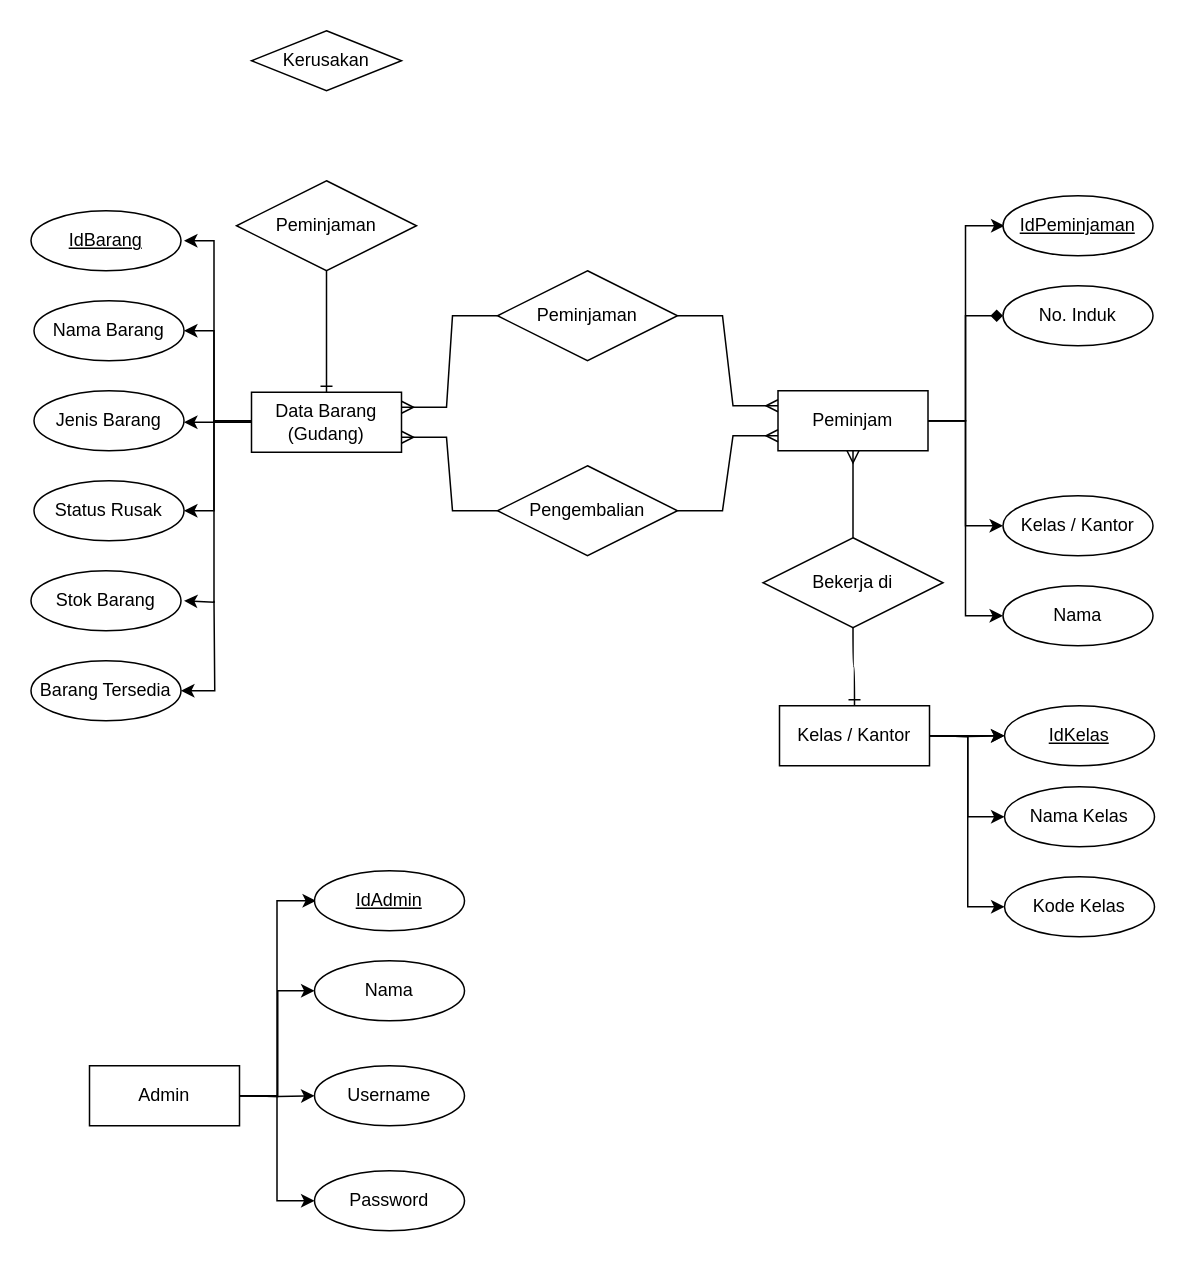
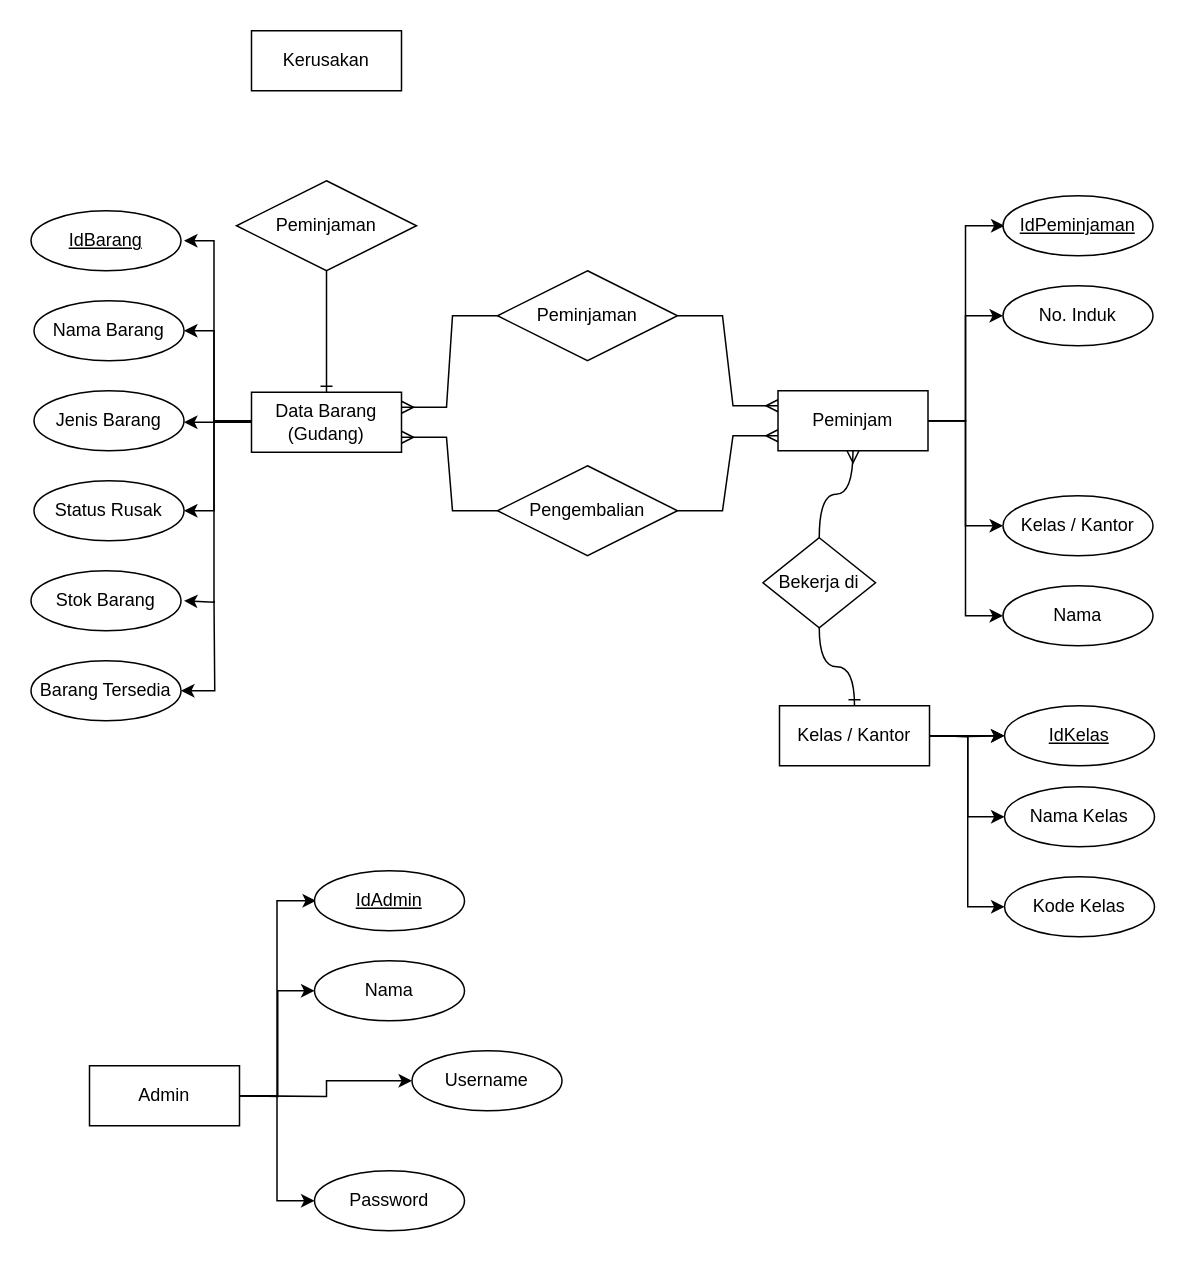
  <mxCell id="0" />
  <mxCell id="1" parent="0" />
  <mxCell id="2" style="edgeStyle=orthogonalEdgeStyle;rounded=0;orthogonalLoop=1;jettySize=auto;html=1;exitX=1;exitY=0.5;exitDx=0;exitDy=0;entryX=0;entryY=0.5;entryDx=0;entryDy=0;" edge="1" parent="1" source="6" target="8"><mxGeometry relative="1" as="geometry" /></mxCell>
- <mxCell id="3" style="edgeStyle=orthogonalEdgeStyle;rounded=0;orthogonalLoop=1;jettySize=auto;html=1;entryX=0;entryY=0.5;entryDx=0;entryDy=0;endArrow=diamond;" edge="1" parent="1" source="6" target="7"><mxGeometry relative="1" as="geometry" /></mxCell>
+ <mxCell id="3" style="edgeStyle=orthogonalEdgeStyle;rounded=0;orthogonalLoop=1;jettySize=auto;html=1;entryX=0;entryY=0.5;entryDx=0;entryDy=0;" edge="1" parent="1" source="6" target="7"><mxGeometry relative="1" as="geometry" /></mxCell>
  <mxCell id="4" value="" style="edgeStyle=orthogonalEdgeStyle;rounded=0;orthogonalLoop=1;jettySize=auto;html=1;exitX=1;exitY=0.5;exitDx=0;exitDy=0;entryX=0;entryY=0.5;entryDx=0;entryDy=0;" edge="1" parent="1" source="6"><mxGeometry relative="1" as="geometry"><mxPoint x="623" y="280" as="sourcePoint" /><mxPoint x="669" y="150" as="targetPoint" /><Array as="points"><mxPoint x="643" y="280" /><mxPoint x="643" y="150" /></Array></mxGeometry></mxCell>
  <mxCell id="5" style="edgeStyle=entityRelationEdgeStyle;rounded=0;orthogonalLoop=1;jettySize=auto;html=1;exitX=0;exitY=0.25;exitDx=0;exitDy=0;entryX=1;entryY=0.5;entryDx=0;entryDy=0;elbow=vertical;endArrow=none;endFill=0;startArrow=ERmany;startFill=0;" edge="1" parent="1" source="6" target="47"><mxGeometry relative="1" as="geometry" /></mxCell>
  <mxCell id="6" value="Peminjam" style="whiteSpace=wrap;html=1;align=center;" vertex="1" parent="1"><mxGeometry x="518" y="260" width="100" height="40" as="geometry" /></mxCell>
  <mxCell id="7" value="No. Induk" style="ellipse;whiteSpace=wrap;html=1;align=center;" vertex="1" parent="1"><mxGeometry x="668" y="190" width="100" height="40" as="geometry" /></mxCell>
  <mxCell id="8" value="Kelas / Kantor" style="ellipse;whiteSpace=wrap;html=1;align=center;" vertex="1" parent="1"><mxGeometry x="668" y="330" width="100" height="40" as="geometry" /></mxCell>
  <mxCell id="9" value="Admin" style="whiteSpace=wrap;html=1;align=center;" vertex="1" parent="1"><mxGeometry x="59" y="710" width="100" height="40" as="geometry" /></mxCell>
  <mxCell id="10" style="edgeStyle=orthogonalEdgeStyle;rounded=0;orthogonalLoop=1;jettySize=auto;html=1;exitX=0;exitY=0.5;exitDx=0;exitDy=0;" edge="1" parent="1" source="13"><mxGeometry relative="1" as="geometry"><mxPoint x="122" y="160" as="targetPoint" /><Array as="points"><mxPoint x="142" y="281" /><mxPoint x="142" y="160" /></Array></mxGeometry></mxCell>
  <mxCell id="11" style="edgeStyle=orthogonalEdgeStyle;rounded=0;orthogonalLoop=1;jettySize=auto;html=1;" edge="1" parent="1" source="13"><mxGeometry relative="1" as="geometry"><mxPoint x="122" y="281" as="targetPoint" /></mxGeometry></mxCell>
  <mxCell id="12" style="edgeStyle=orthogonalEdgeStyle;rounded=0;orthogonalLoop=1;jettySize=auto;html=1;exitX=0;exitY=0.5;exitDx=0;exitDy=0;" edge="1" parent="1" source="13"><mxGeometry relative="1" as="geometry"><mxPoint x="122" y="340" as="targetPoint" /><Array as="points"><mxPoint x="142" y="280" /><mxPoint x="142" y="340" /></Array></mxGeometry></mxCell>
  <mxCell id="13" value="Data Barang (Gudang)" style="whiteSpace=wrap;html=1;align=center;" vertex="1" parent="1"><mxGeometry x="167" y="261" width="100" height="40" as="geometry" /></mxCell>
- <mxCell id="14" value="Kerusakan" style="rhombus;whiteSpace=wrap;html=1;align=center;" vertex="1" parent="1"><mxGeometry x="167" y="20" width="100" height="40" as="geometry" /></mxCell>
+ <mxCell id="14" value="Kerusakan" style="whiteSpace=wrap;html=1;align=center;" vertex="1" parent="1"><mxGeometry x="167" y="20" width="100" height="40" as="geometry" /></mxCell>
  <mxCell id="15" value="Kelas / Kantor" style="whiteSpace=wrap;html=1;align=center;" vertex="1" parent="1"><mxGeometry x="519" y="470" width="100" height="40" as="geometry" /></mxCell>
  <mxCell id="16" value="IdPeminjaman" style="ellipse;whiteSpace=wrap;html=1;align=center;fontStyle=4;" vertex="1" parent="1"><mxGeometry x="668" y="130" width="100" height="40" as="geometry" /></mxCell>
  <mxCell id="17" style="edgeStyle=orthogonalEdgeStyle;rounded=0;orthogonalLoop=1;jettySize=auto;html=1;exitX=1;exitY=0.5;exitDx=0;exitDy=0;entryX=0;entryY=0.5;entryDx=0;entryDy=0;" edge="1" parent="1" target="23"><mxGeometry relative="1" as="geometry"><mxPoint x="159" y="730" as="sourcePoint" /><Array as="points"><mxPoint x="184" y="730" /><mxPoint x="184" y="800" /></Array></mxGeometry></mxCell>
  <mxCell id="18" style="edgeStyle=orthogonalEdgeStyle;rounded=0;orthogonalLoop=1;jettySize=auto;html=1;entryX=0;entryY=0.5;entryDx=0;entryDy=0;" edge="1" parent="1" target="22"><mxGeometry relative="1" as="geometry"><mxPoint x="159" y="730" as="sourcePoint" /></mxGeometry></mxCell>
  <mxCell id="19" style="edgeStyle=orthogonalEdgeStyle;rounded=0;orthogonalLoop=1;jettySize=auto;html=1;entryX=0;entryY=0.5;entryDx=0;entryDy=0;" edge="1" parent="1" target="21"><mxGeometry relative="1" as="geometry"><mxPoint x="159" y="730" as="sourcePoint" /></mxGeometry></mxCell>
  <mxCell id="20" value="" style="edgeStyle=orthogonalEdgeStyle;rounded=0;orthogonalLoop=1;jettySize=auto;html=1;exitX=1;exitY=0.5;exitDx=0;exitDy=0;entryX=0;entryY=0.5;entryDx=0;entryDy=0;" edge="1" parent="1"><mxGeometry relative="1" as="geometry"><mxPoint x="159" y="730" as="sourcePoint" /><mxPoint x="210" y="600" as="targetPoint" /><Array as="points"><mxPoint x="184" y="730" /><mxPoint x="184" y="600" /></Array></mxGeometry></mxCell>
  <mxCell id="21" value="Nama" style="ellipse;whiteSpace=wrap;html=1;align=center;" vertex="1" parent="1"><mxGeometry x="209" y="640" width="100" height="40" as="geometry" /></mxCell>
- <mxCell id="22" value="Username" style="ellipse;whiteSpace=wrap;html=1;align=center;" vertex="1" parent="1"><mxGeometry x="209" y="710" width="100" height="40" as="geometry" /></mxCell>
+ <mxCell id="22" value="Username" style="ellipse;whiteSpace=wrap;html=1;align=center;" vertex="1" parent="1"><mxGeometry x="274" y="700" width="100" height="40" as="geometry" /></mxCell>
  <mxCell id="23" value="Password" style="ellipse;whiteSpace=wrap;html=1;align=center;" vertex="1" parent="1"><mxGeometry x="209" y="780" width="100" height="40" as="geometry" /></mxCell>
  <mxCell id="24" value="IdAdmin" style="ellipse;whiteSpace=wrap;html=1;align=center;fontStyle=4;" vertex="1" parent="1"><mxGeometry x="209" y="580" width="100" height="40" as="geometry" /></mxCell>
  <mxCell id="25" style="edgeStyle=orthogonalEdgeStyle;rounded=0;orthogonalLoop=1;jettySize=auto;html=1;exitX=1;exitY=0.5;exitDx=0;exitDy=0;entryX=0;entryY=0.5;entryDx=0;entryDy=0;" edge="1" parent="1" target="26" source="6"><mxGeometry relative="1" as="geometry"><mxPoint x="618" y="340" as="sourcePoint" /></mxGeometry></mxCell>
  <mxCell id="26" value="Nama" style="ellipse;whiteSpace=wrap;html=1;align=center;" vertex="1" parent="1"><mxGeometry x="668" y="390" width="100" height="40" as="geometry" /></mxCell>
  <mxCell id="27" style="edgeStyle=orthogonalEdgeStyle;rounded=0;orthogonalLoop=1;jettySize=auto;html=1;entryX=0;entryY=0.5;entryDx=0;entryDy=0;" edge="1" parent="1" target="31"><mxGeometry relative="1" as="geometry"><mxPoint x="619" y="490" as="sourcePoint" /></mxGeometry></mxCell>
  <mxCell id="28" style="edgeStyle=orthogonalEdgeStyle;rounded=0;orthogonalLoop=1;jettySize=auto;html=1;entryX=0;entryY=0.5;entryDx=0;entryDy=0;" edge="1" parent="1" target="30"><mxGeometry relative="1" as="geometry"><mxPoint x="619" y="490" as="sourcePoint" /></mxGeometry></mxCell>
  <mxCell id="29" value="" style="edgeStyle=orthogonalEdgeStyle;rounded=0;orthogonalLoop=1;jettySize=auto;html=1;exitX=1;exitY=0.5;exitDx=0;exitDy=0;entryX=0;entryY=0.5;entryDx=0;entryDy=0;" edge="1" parent="1" target="34"><mxGeometry relative="1" as="geometry"><mxPoint x="619" y="490" as="sourcePoint" /><mxPoint x="670" y="360" as="targetPoint" /><Array as="points"><mxPoint x="649" y="490" /><mxPoint x="649" y="490" /></Array></mxGeometry></mxCell>
  <mxCell id="30" value="Kode Kelas" style="ellipse;whiteSpace=wrap;html=1;align=center;" vertex="1" parent="1"><mxGeometry x="669" y="584" width="100" height="40" as="geometry" /></mxCell>
  <mxCell id="31" value="Nama Kelas" style="ellipse;whiteSpace=wrap;html=1;align=center;" vertex="1" parent="1"><mxGeometry x="669" y="524" width="100" height="40" as="geometry" /></mxCell>
  <mxCell id="32" value="IdBarang" style="ellipse;whiteSpace=wrap;html=1;align=center;fontStyle=4;" vertex="1" parent="1"><mxGeometry x="20" y="140" width="100" height="40" as="geometry" /></mxCell>
  <mxCell id="33" value="" style="edgeStyle=orthogonalEdgeStyle;rounded=0;orthogonalLoop=1;jettySize=auto;html=1;entryX=0;entryY=0.5;entryDx=0;entryDy=0;" edge="1" parent="1" target="34"><mxGeometry relative="1" as="geometry"><mxPoint x="619" y="490" as="sourcePoint" /><mxPoint x="729" y="490" as="targetPoint" /></mxGeometry></mxCell>
  <mxCell id="34" value="IdKelas" style="ellipse;whiteSpace=wrap;html=1;align=center;fontStyle=4;" vertex="1" parent="1"><mxGeometry x="669" y="470" width="100" height="40" as="geometry" /></mxCell>
  <mxCell id="35" value="Nama Barang" style="ellipse;whiteSpace=wrap;html=1;align=center;" vertex="1" parent="1"><mxGeometry x="22" y="200" width="100" height="40" as="geometry" /></mxCell>
  <mxCell id="36" value="Jenis Barang" style="ellipse;whiteSpace=wrap;html=1;align=center;" vertex="1" parent="1"><mxGeometry x="22" y="260" width="100" height="40" as="geometry" /></mxCell>
  <mxCell id="37" value="Status Rusak" style="ellipse;whiteSpace=wrap;html=1;align=center;" vertex="1" parent="1"><mxGeometry x="22" y="320" width="100" height="40" as="geometry" /></mxCell>
  <mxCell id="38" value="Stok Barang" style="ellipse;whiteSpace=wrap;html=1;align=center;" vertex="1" parent="1"><mxGeometry x="20" y="380" width="100" height="40" as="geometry" /></mxCell>
  <mxCell id="39" style="edgeStyle=orthogonalEdgeStyle;rounded=0;orthogonalLoop=1;jettySize=auto;html=1;exitX=1;exitY=0.5;exitDx=0;exitDy=0;startArrow=classic;startFill=1;endArrow=none;endFill=0;" edge="1" parent="1" source="40"><mxGeometry relative="1" as="geometry"><mxPoint x="142" y="400" as="targetPoint" /></mxGeometry></mxCell>
  <mxCell id="40" value="Barang Tersedia" style="ellipse;whiteSpace=wrap;html=1;align=center;" vertex="1" parent="1"><mxGeometry x="20" y="440" width="100" height="40" as="geometry" /></mxCell>
- <mxCell id="41" value="Bekerja di" style="shape=rhombus;perimeter=rhombusPerimeter;whiteSpace=wrap;html=1;align=center;" vertex="1" parent="1"><mxGeometry x="508" y="358" width="120" height="60" as="geometry" /></mxCell>
+ <mxCell id="41" value="Bekerja di" style="shape=rhombus;perimeter=rhombusPerimeter;whiteSpace=wrap;html=1;align=center;" vertex="1" parent="1"><mxGeometry x="508" y="358" width="75" height="60" as="geometry" /></mxCell>
  <mxCell id="42" value="" style="edgeStyle=orthogonalEdgeStyle;fontSize=12;html=1;endArrow=ERmany;rounded=0;entryX=0.5;entryY=1;entryDx=0;entryDy=0;exitX=0.5;exitY=0;exitDx=0;exitDy=0;curved=1;" edge="1" parent="1" source="41" target="6"><mxGeometry width="100" height="100" relative="1" as="geometry"><mxPoint x="381" y="410" as="sourcePoint" /><mxPoint x="481" y="310" as="targetPoint" /></mxGeometry></mxCell>
  <mxCell id="43" value="" style="edgeStyle=orthogonalEdgeStyle;fontSize=12;html=1;endArrow=ERone;endFill=1;rounded=0;entryX=0.5;entryY=0;entryDx=0;entryDy=0;exitX=0.5;exitY=1;exitDx=0;exitDy=0;curved=1;" edge="1" parent="1" source="41" target="15"><mxGeometry width="100" height="100" relative="1" as="geometry"><mxPoint x="241" y="520" as="sourcePoint" /><mxPoint x="341" y="420" as="targetPoint" /></mxGeometry></mxCell>
  <mxCell id="44" style="edgeStyle=orthogonalEdgeStyle;rounded=0;orthogonalLoop=1;jettySize=auto;html=1;exitX=0;exitY=0.5;exitDx=0;exitDy=0;entryX=1;entryY=0.5;entryDx=0;entryDy=0;" edge="1" parent="1" source="13" target="35"><mxGeometry relative="1" as="geometry"><mxPoint x="132" y="170" as="targetPoint" /><mxPoint x="177" y="291" as="sourcePoint" /><Array as="points"><mxPoint x="142" y="281" /><mxPoint x="142" y="220" /></Array></mxGeometry></mxCell>
  <mxCell id="45" style="edgeStyle=orthogonalEdgeStyle;rounded=0;orthogonalLoop=1;jettySize=auto;html=1;endArrow=classic;endFill=1;" edge="1" parent="1"><mxGeometry relative="1" as="geometry"><mxPoint x="122" y="400" as="targetPoint" /><mxPoint x="167" y="281" as="sourcePoint" /><Array as="points"><mxPoint x="142" y="281" /><mxPoint x="142" y="401" /></Array></mxGeometry></mxCell>
  <mxCell id="46" style="edgeStyle=entityRelationEdgeStyle;rounded=0;orthogonalLoop=1;jettySize=auto;html=1;entryX=1;entryY=0.25;entryDx=0;entryDy=0;endArrow=ERmany;endFill=0;startArrow=none;startFill=0;" edge="1" parent="1" source="47" target="13"><mxGeometry relative="1" as="geometry" /></mxCell>
  <mxCell id="47" value="Peminjaman" style="shape=rhombus;perimeter=rhombusPerimeter;whiteSpace=wrap;html=1;align=center;" vertex="1" parent="1"><mxGeometry x="331" y="180" width="120" height="60" as="geometry" /></mxCell>
  <mxCell id="48" value="Pengembalian" style="shape=rhombus;perimeter=rhombusPerimeter;whiteSpace=wrap;html=1;align=center;" vertex="1" parent="1"><mxGeometry x="331" y="310" width="120" height="60" as="geometry" /></mxCell>
  <mxCell id="49" style="edgeStyle=entityRelationEdgeStyle;rounded=0;orthogonalLoop=1;jettySize=auto;html=1;exitX=0;exitY=0.75;exitDx=0;exitDy=0;entryX=1;entryY=0.5;entryDx=0;entryDy=0;elbow=vertical;endArrow=none;endFill=0;startArrow=ERmany;startFill=0;" edge="1" parent="1" source="6" target="48"><mxGeometry relative="1" as="geometry"><mxPoint x="528" y="280" as="sourcePoint" /><mxPoint x="461" y="220" as="targetPoint" /></mxGeometry></mxCell>
  <mxCell id="50" style="edgeStyle=entityRelationEdgeStyle;rounded=0;orthogonalLoop=1;jettySize=auto;html=1;entryX=0;entryY=0.5;entryDx=0;entryDy=0;endArrow=none;endFill=0;startArrow=ERmany;startFill=0;exitX=1;exitY=0.75;exitDx=0;exitDy=0;" edge="1" parent="1" source="13" target="48"><mxGeometry relative="1" as="geometry"><mxPoint x="341" y="220" as="sourcePoint" /><mxPoint x="277" y="281" as="targetPoint" /></mxGeometry></mxCell>
  <mxCell id="51" value="Peminjaman" style="shape=rhombus;perimeter=rhombusPerimeter;whiteSpace=wrap;html=1;align=center;" vertex="1" parent="1"><mxGeometry x="157" y="120" width="120" height="60" as="geometry" /></mxCell>
  <mxCell id="52" value="" style="edgeStyle=orthogonalEdgeStyle;fontSize=12;html=1;endArrow=ERone;endFill=1;rounded=0;entryX=0.5;entryY=0;entryDx=0;entryDy=0;exitX=0.5;exitY=1;exitDx=0;exitDy=0;curved=1;" edge="1" parent="1" source="51" target="13"><mxGeometry width="100" height="100" relative="1" as="geometry"><mxPoint x="179" y="440" as="sourcePoint" /><mxPoint x="279" y="340" as="targetPoint" /></mxGeometry></mxCell>
